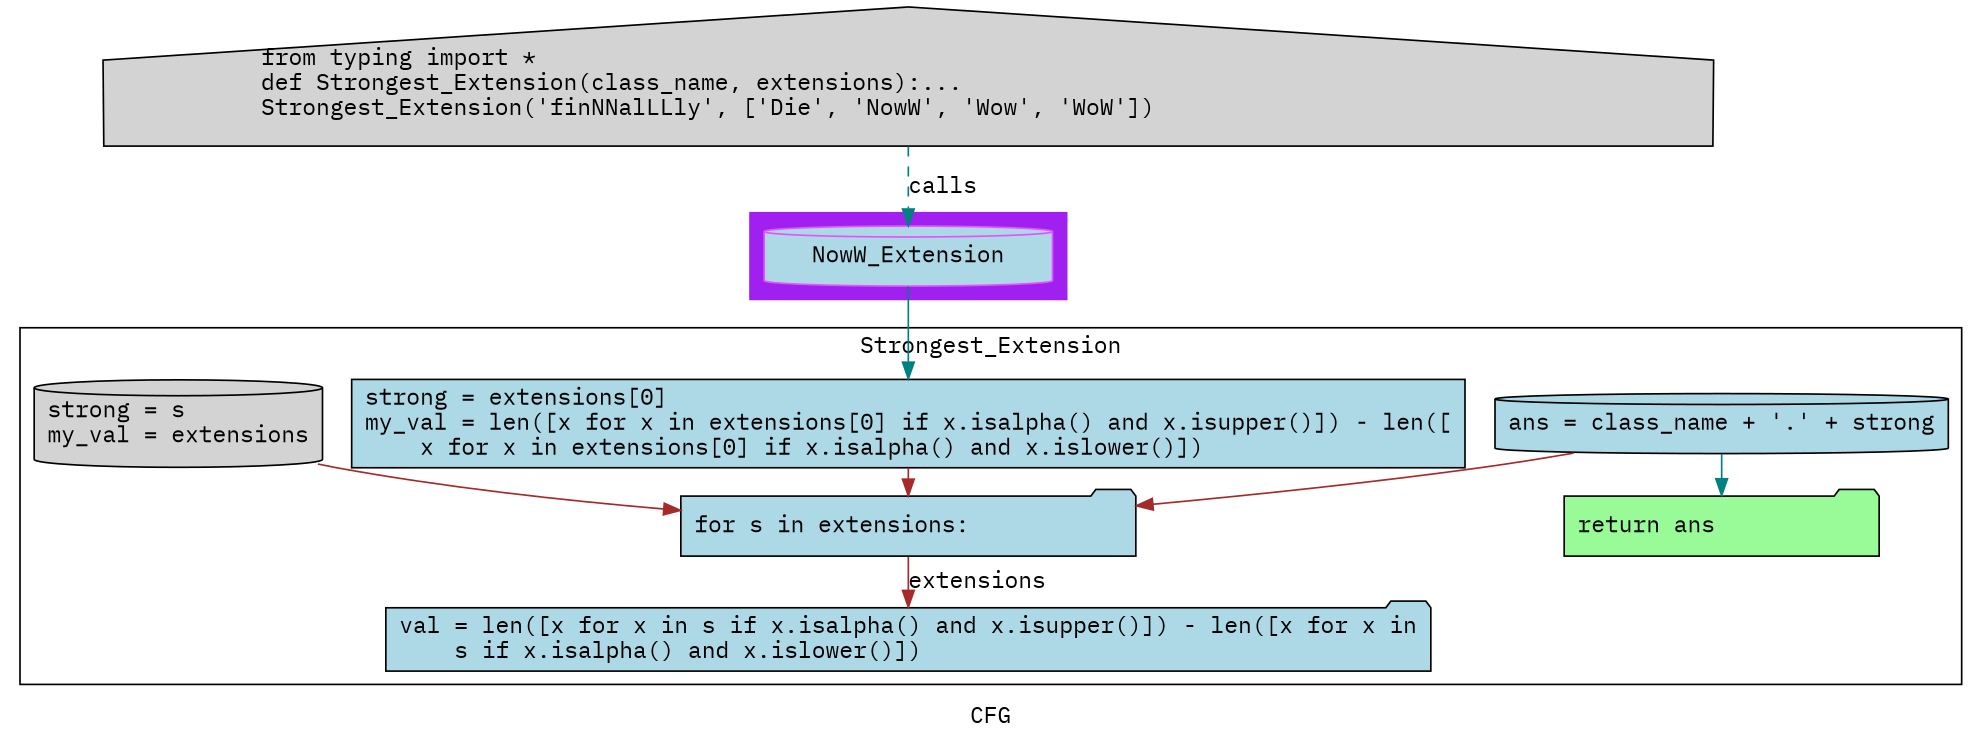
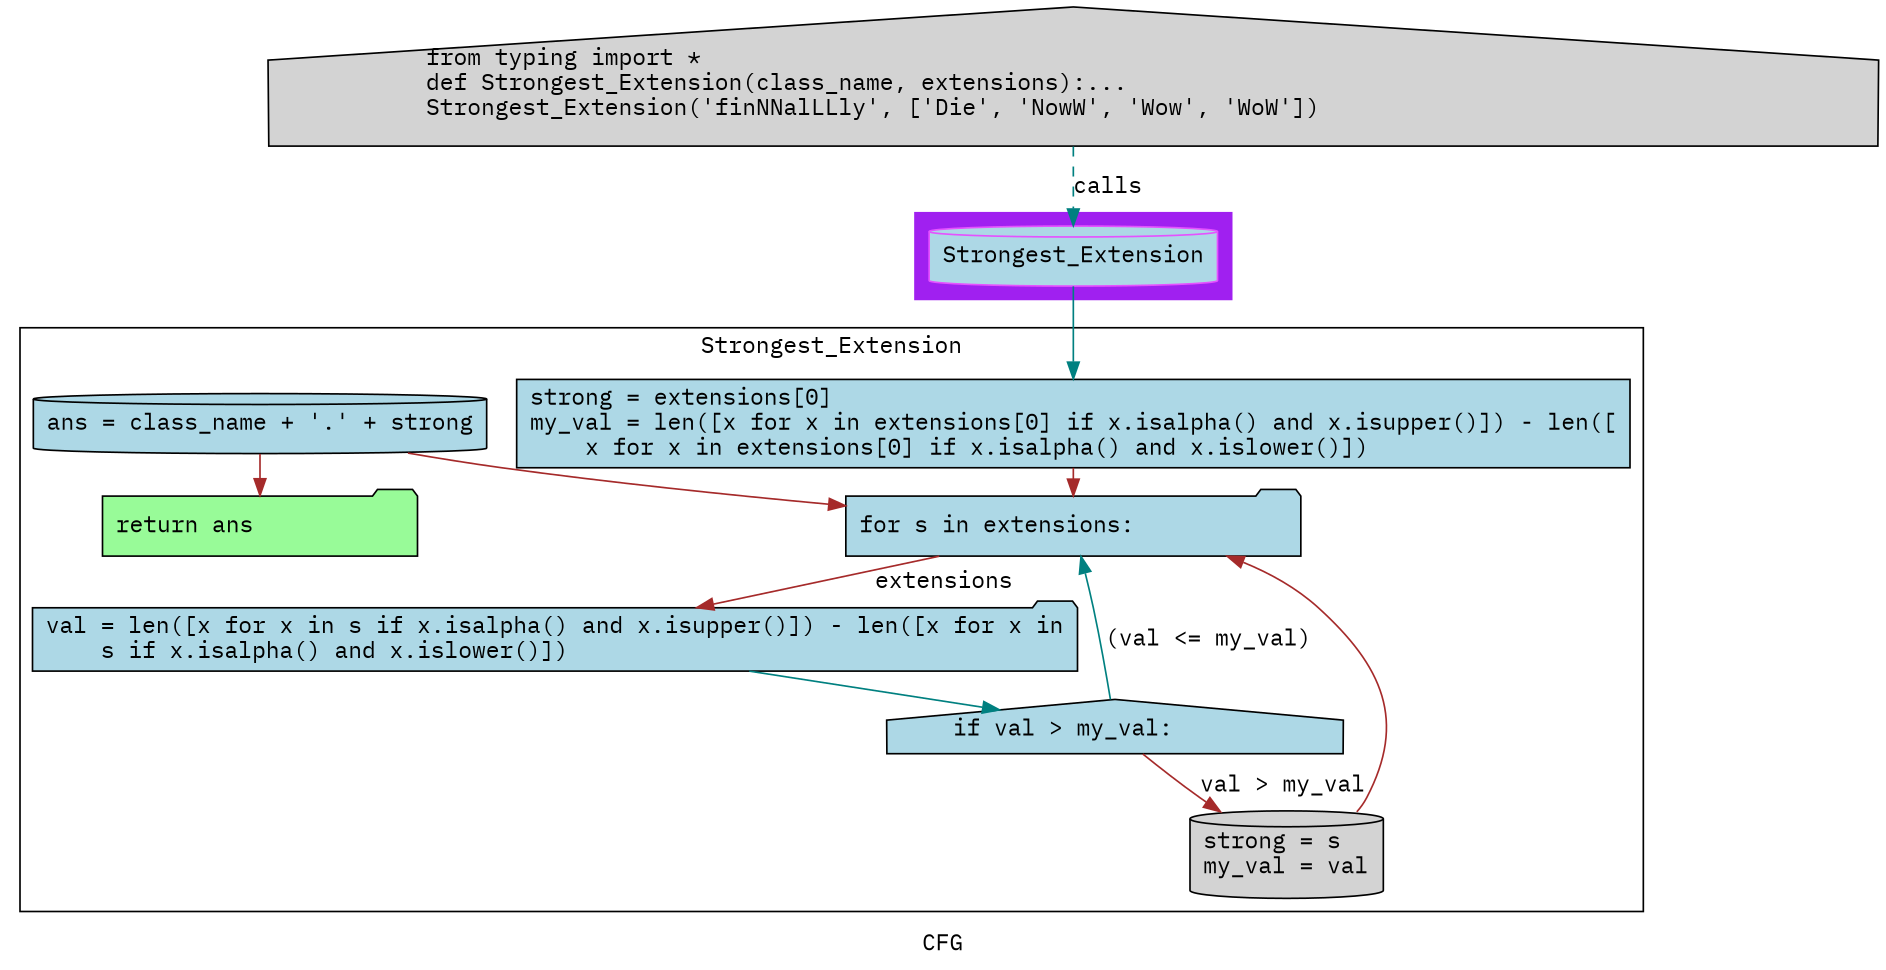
  digraph {
    compound=True
    fontname="IBM Plex Mono"
    label=CFG
    pack=False
    rankdir=TB
    ranksep=0.02
    node [fillcolor=lightblue fontname="IBM Plex Mono" shape=cylinder style="filled,solid"]
    edge [color=brown fontname="IBM Plex Mono"]
-   n1 [color="#E552FF" height=0.5 label=NowW_Extension linenum="[18]" style=filled width=2.4028]
+   n1 [color="#E552FF" height=0.5 label=Strongest_Extension linenum="[18]" style=filled width=2.4028]
    n2 [height=0.73611 label="strong = extensions[0]\lmy_val = len([x for x in extensions[0] if x.isalpha() and x.isupper()]) - len([\l    x for x in extensions[0] if x.isalpha() and x.islower()])\l" linenum="[5, 6]" shape=box width=9.2778]
    n3 [height=0.5 label="for s in extensions:\l" linenum="[8]" shape=folder width=3.7941]
    n4 [height=0.52778 label="val = len([x for x in s if x.isalpha() and x.isupper()]) - len([x for x in\l    s if x.isalpha() and x.islower()])\l" linenum="[9]" shape=folder width=8.7083]
    n5 [height=0.5 label="ans = class_name + '.' + strong\l" linenum="[15]" width=3.7778]
+   n6 [height=0.5 label="if val > my_val:\l" linenum="[11]" shape=house width=3.8043]
    n7 [fillcolor=palegreen height=0.5 label="return ans\l" linenum="[16]" shape=folder width=2.6206]
-   n8 [fillcolor=lightgrey height=0.52778 label="strong = s\lmy_val = extensions\l" linenum="[12, 13]" width=1.6111]
+   n8 [fillcolor=lightgrey height=0.52778 label="strong = s\lmy_val = val\l" linenum="[12, 13]" width=1.6111]
    n9 [fillcolor=lightgrey height=0.73611 label="from typing import *\ldef Strongest_Extension(class_name, extensions):...\lStrongest_Extension('finNNalLLly', ['Die', 'NowW', 'Wow', 'WoW'])\l" linenum="[1]" shape=house width=7.6806]
    subgraph cluster_1 {
      color=purple
      compound=true
      label=""
      shape=tab
      style=filled
      n1
    }
    subgraph cluster_2 {
      label=Strongest_Extension
      n2
      n3
      n4
      n5
+     n6
      n7
      n8
      subgraph cluster_3 {
        color=purple
        compound=true
        label=""
        shape=tab
        style=filled
      }
      subgraph cluster_4 {
        color=purple
        compound=true
        label=""
        shape=tab
        style=filled
      }
    }
    n1 -> n2 [color=teal]
    n2 -> n3
    n3 -> n4 [label=extensions]
+   n4 -> n6 [color=teal]
    n5 -> n3
-   n5 -> n7 [color=teal]
+   n5 -> n7
+   n6 -> n3 [color=teal label="(val <= my_val)"]
+   n6 -> n8 [label="val > my_val"]
    n8 -> n3
    n9 -> n1 [color=teal label=calls style=dashed]
  }
